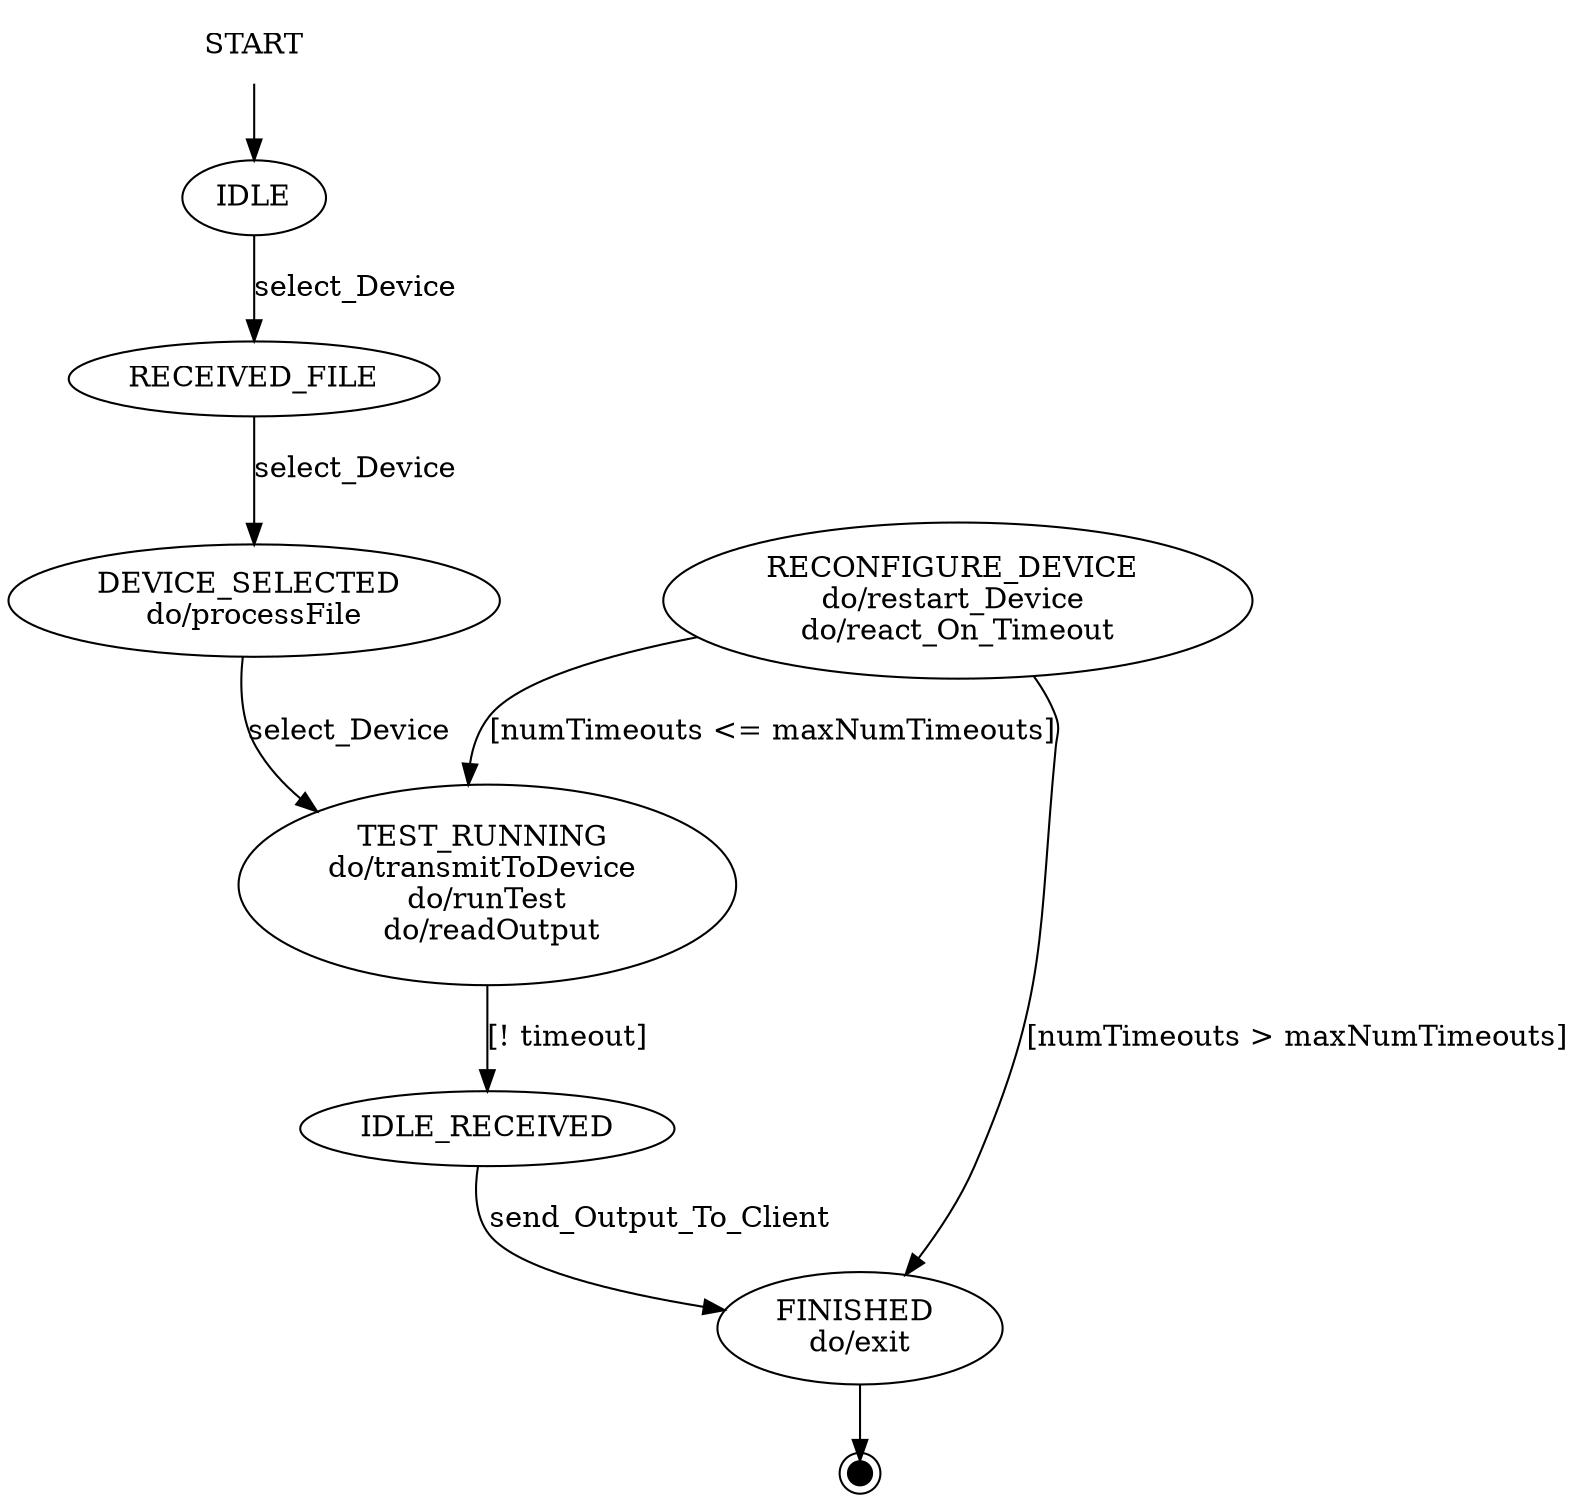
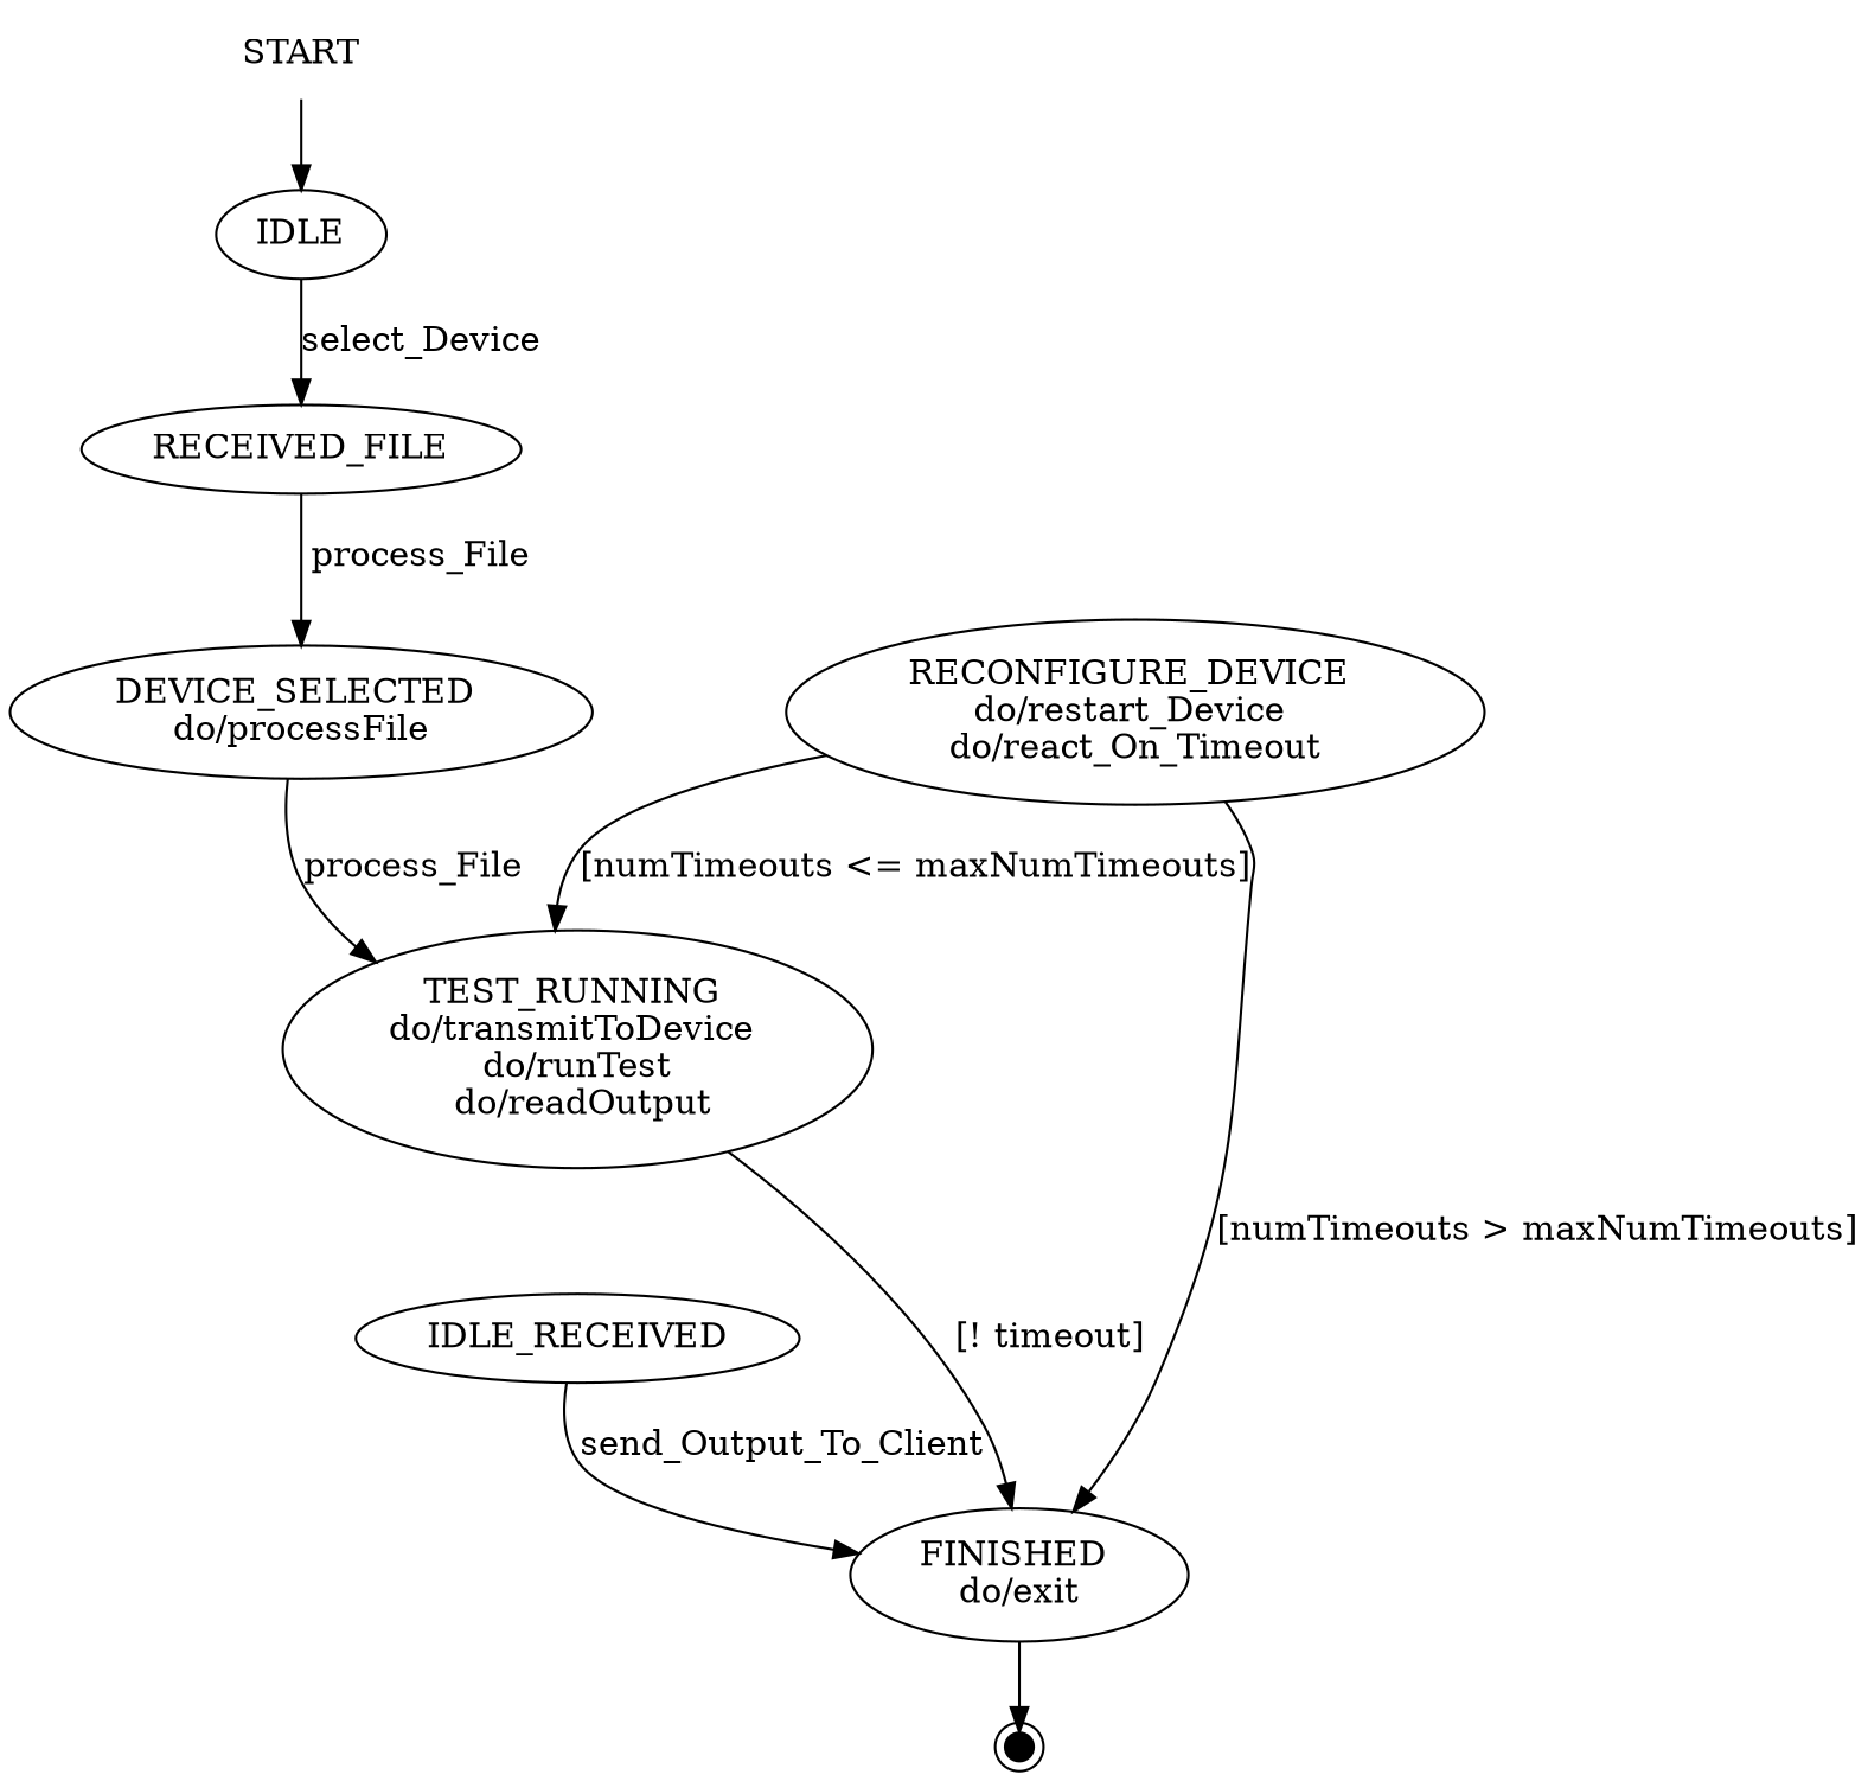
  digraph {
    START [peripheries=0]
    IDLE
    RECEIVED_FILE
    n4 [label="DEVICE_SELECTED \ndo/processFile"]
    n5 [label="TEST_RUNNING \ndo/transmitToDevice \n do/runTest \n do/readOutput"]
    n6 [label=IDLE_RECEIVED]
    n7 [label="FINISHED \ndo/exit"]
    n8 [label="RECONFIGURE_DEVICE \ndo/restart_Device \ndo/react_On_Timeout"]
    END [peripheries=2 shape=point]
    START -> IDLE
    IDLE -> RECEIVED_FILE [label=select_Device]
-   RECEIVED_FILE -> n4 [label=select_Device]
-   n4 -> n5 [label=select_Device]
-   n5 -> n6 [label="[! timeout]"]
+   RECEIVED_FILE -> n4 [label=process_File]
+   n4 -> n5 [label=process_File]
+   n5 -> n7 [label="[! timeout]"]
    n6 -> n7 [label=send_Output_To_Client]
    n7 -> END
    n8 -> n5 [label="[numTimeouts <= maxNumTimeouts]"]
    n8 -> n7 [label="[numTimeouts > maxNumTimeouts]"]
  }
